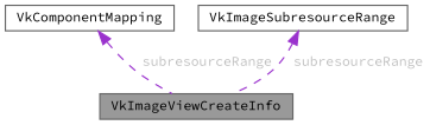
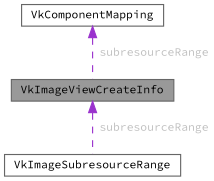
  digraph {
    fontname="Source Code Pro"
    node [color=gray40 fillcolor=white fontname="Source Code Pro" fontsize=10 shape=box style=filled]
    edge [color=darkorchid3 dir=back fontcolor=grey fontname="Source Code Pro" fontsize=10 labelfontname=Helvetica labelfontsize=10 style=dashed]
    n1 [fillcolor=grey60 fontcolor=black height=0.2 label=VkImageViewCreateInfo width=0.4]
    n2 [height=0.2 label=VkComponentMapping width=0.4]
    n3 [height=0.2 label=VkImageSubresourceRange width=0.4]
    n2 -> n1 [label=" subresourceRange"]
-   n3 -> n1 [label=" subresourceRange"]
+   n1 -> n3 [label=" subresourceRange"]
  }
